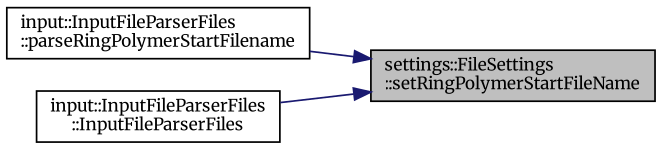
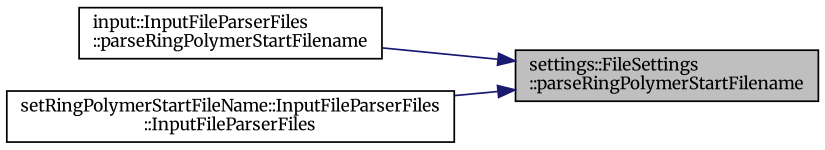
  digraph {
    fontname=Merriweather
    rankdir=RL
    node [color=black fillcolor=white fontname=Merriweather fontsize=10 shape=record style=filled]
    edge [color=midnightblue dir=back fontname=Merriweather fontsize=10 labelfontname=Helvetica labelfontsize=10 style=solid]
-   n1 [fillcolor=grey75 fontcolor=black height=0.2 label="settings::FileSettings\l::setRingPolymerStartFileName" width=0.4]
+   n1 [fillcolor=grey75 fontcolor=black height=0.2 label="settings::FileSettings\l::parseRingPolymerStartFilename" width=0.4]
    n2 [height=0.2 label="input::InputFileParserFiles\l::parseRingPolymerStartFilename" width=0.4]
-   n3 [height=0.2 label="input::InputFileParserFiles\l::InputFileParserFiles" width=0.4]
+   n3 [height=0.2 label="setRingPolymerStartFileName::InputFileParserFiles\l::InputFileParserFiles" width=0.4]
    n1 -> n2
    n1 -> n3
  }
